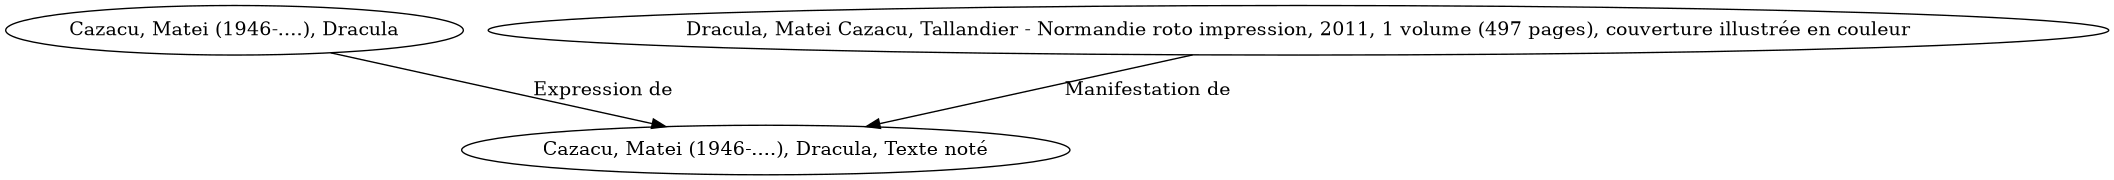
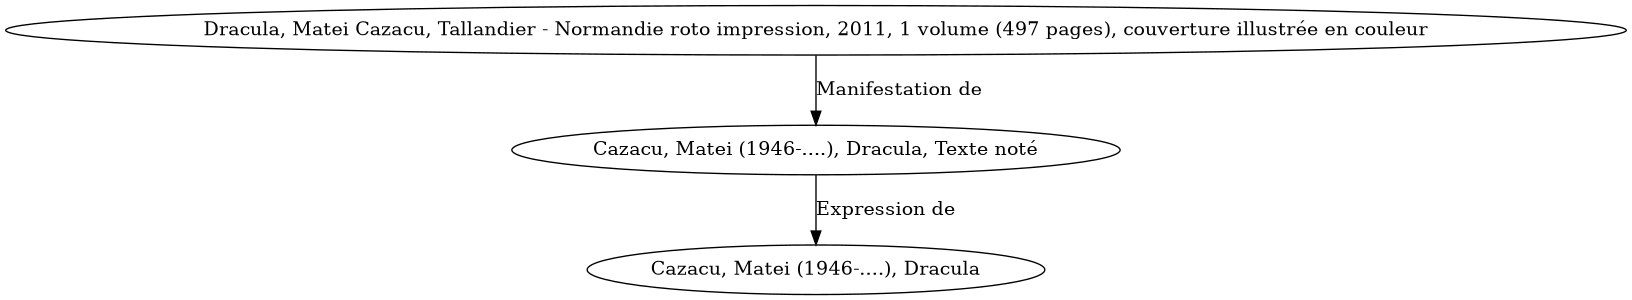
  digraph {
    rankdir=TB
    n1 [label="Cazacu, Matei (1946-....), Dracula"]
    n2 [label="Cazacu, Matei (1946-....), Dracula, Texte noté"]
    n3 [label="Dracula, Matei Cazacu, Tallandier - Normandie roto impression, 2011, 1 volume (497 pages), couverture illustrée en couleur"]
-   n1 -> n2 [label="Expression de"]
+   n2 -> n1 [label="Expression de"]
    n3 -> n2 [label="Manifestation de"]
  }
